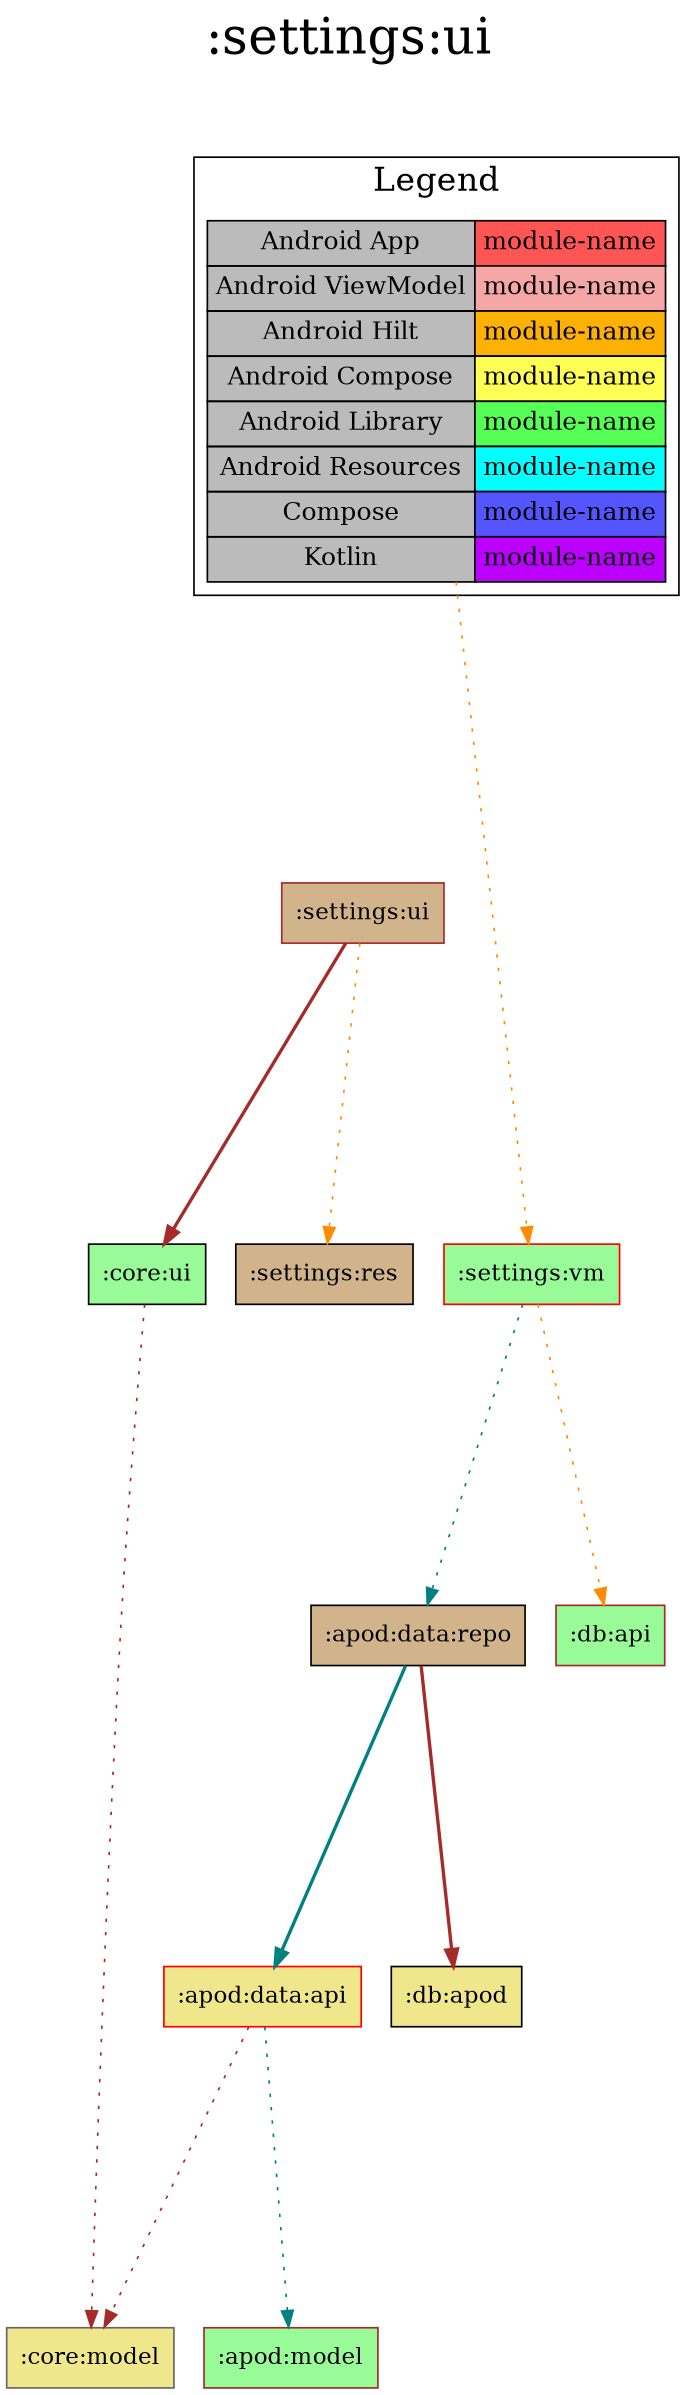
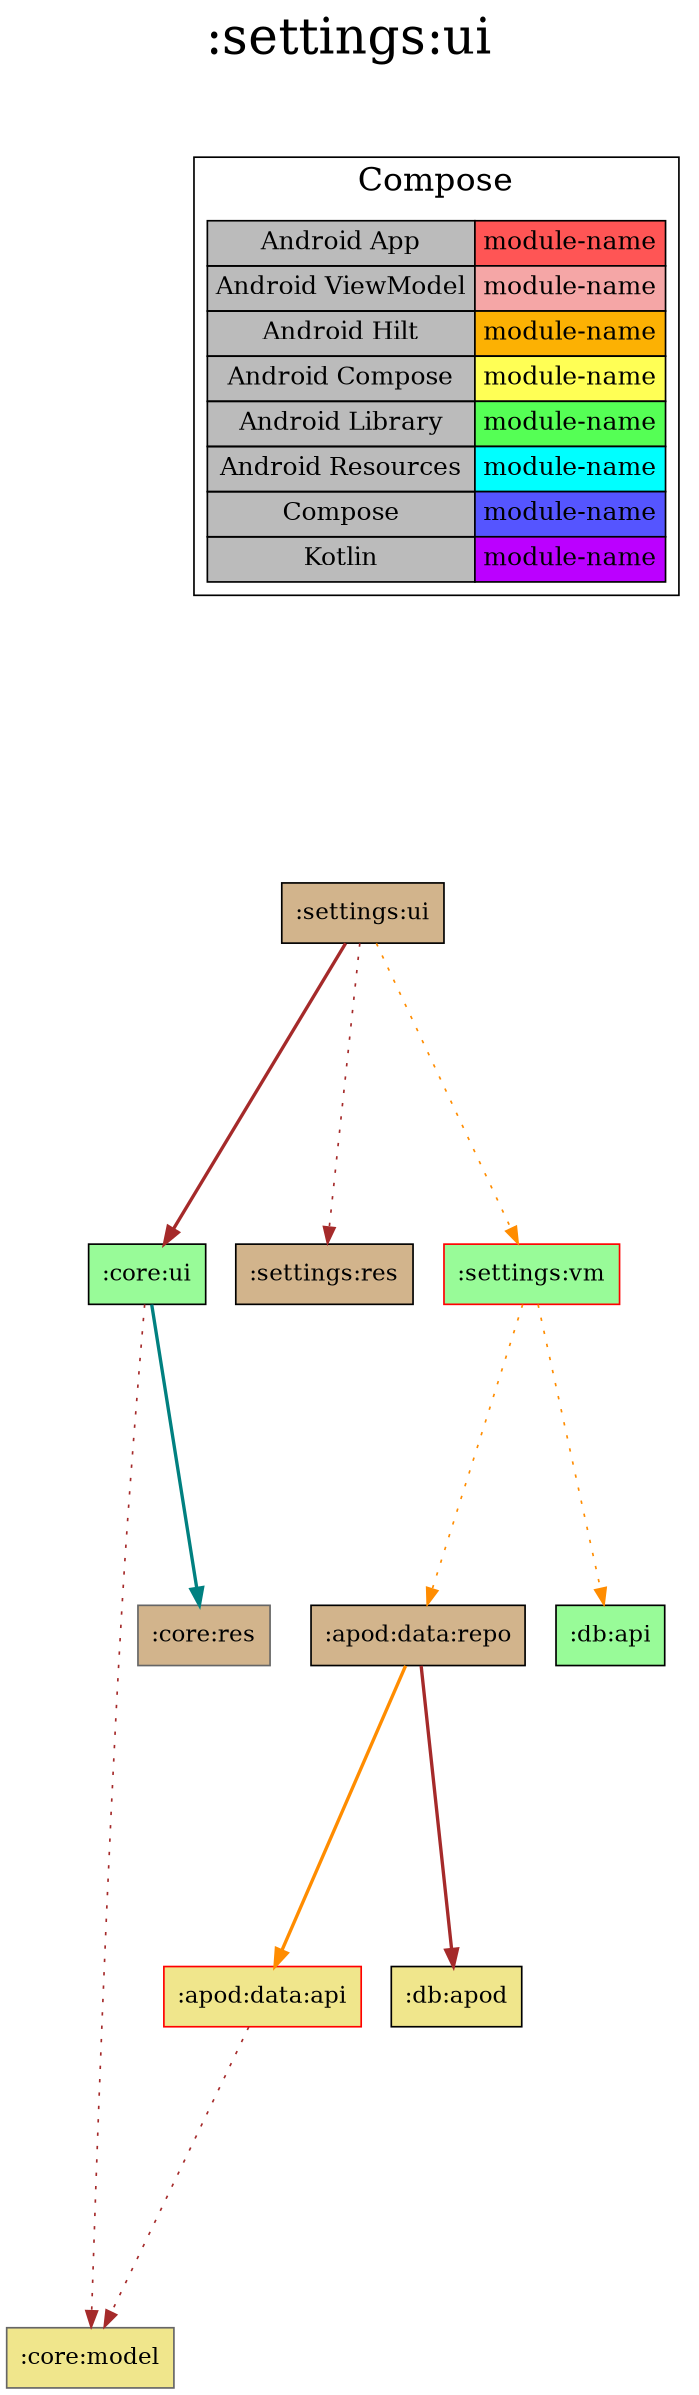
  digraph {
    fontsize=30
    label=":settings:ui"
    labelloc=t
    rankdir=TB
    ranksep=2.5
    node [fillcolor=tan shape=box style=filled color=black]
    edge [dir=forward style=dotted color=brown]
    n1 [fillcolor="#bbbbbb" fontsize=15 label=< <TABLE BORDER="0" CELLBORDER="1" CELLSPACING="0" CELLPADDING="4"> <TR><TD>Android App</TD><TD BGCOLOR="#FF5555">module-name</TD></TR> <TR><TD>Android ViewModel</TD><TD BGCOLOR="#F5A6A6">module-name</TD></TR> <TR><TD>Android Hilt</TD><TD BGCOLOR="#FCB103">module-name</TD></TR> <TR><TD>Android Compose</TD><TD BGCOLOR="#FFFF55">module-name</TD></TR> <TR><TD>Android Library</TD><TD BGCOLOR="#55FF55">module-name</TD></TR> <TR><TD>Android Resources</TD><TD BGCOLOR="#00FFFF">module-name</TD></TR> <TR><TD>Compose</TD><TD BGCOLOR="#5555FF">module-name</TD></TR> <TR><TD>Kotlin</TD><TD BGCOLOR="#BB00FF">module-name</TD></TR> </TABLE> > margin=0 shape=none color=""]
-   ":settings:ui" [color=brown]
+   ":settings:ui"
    ":core:ui" [fillcolor=palegreen]
    ":settings:vm" [color=red fillcolor=palegreen]
    ":settings:res"
    ":core:model" [color=gray40 fillcolor=khaki]
+   ":core:res" [color=gray40]
    ":apod:data:repo"
-   ":db:api" [color=brown fillcolor=palegreen]
+   ":db:api" [fillcolor=palegreen]
    ":apod:data:api" [color=red fillcolor=khaki]
    ":db:apod" [fillcolor=khaki]
-   ":apod:model" [color=brown fillcolor=palegreen]
    subgraph sub_1 {
      rank=same
    }
    subgraph cluster_2 {
      fontsize=20
-     label=Legend
+     label=Compose
      n1
    }
    n1 -> ":settings:ui" [style=invis color=""]
    ":settings:ui" -> ":core:ui" [style=bold]
-   n1 -> ":settings:vm" [color=darkorange]
-   ":settings:ui" -> ":settings:res" [color=darkorange]
+   ":settings:ui" -> ":settings:vm" [color=darkorange]
+   ":settings:ui" -> ":settings:res"
    ":core:ui" -> ":core:model"
-   ":settings:vm" -> ":apod:data:repo" [color=teal]
+   ":core:ui" -> ":core:res" [color=teal style=bold]
+   ":settings:vm" -> ":apod:data:repo" [color=darkorange]
    ":settings:vm" -> ":db:api" [color=darkorange]
-   ":apod:data:repo" -> ":apod:data:api" [color=teal style=bold]
+   ":apod:data:repo" -> ":apod:data:api" [color=darkorange style=bold]
    ":apod:data:repo" -> ":db:apod" [style=bold]
    ":apod:data:api" -> ":core:model"
-   ":apod:data:api" -> ":apod:model" [color=teal]
  }
